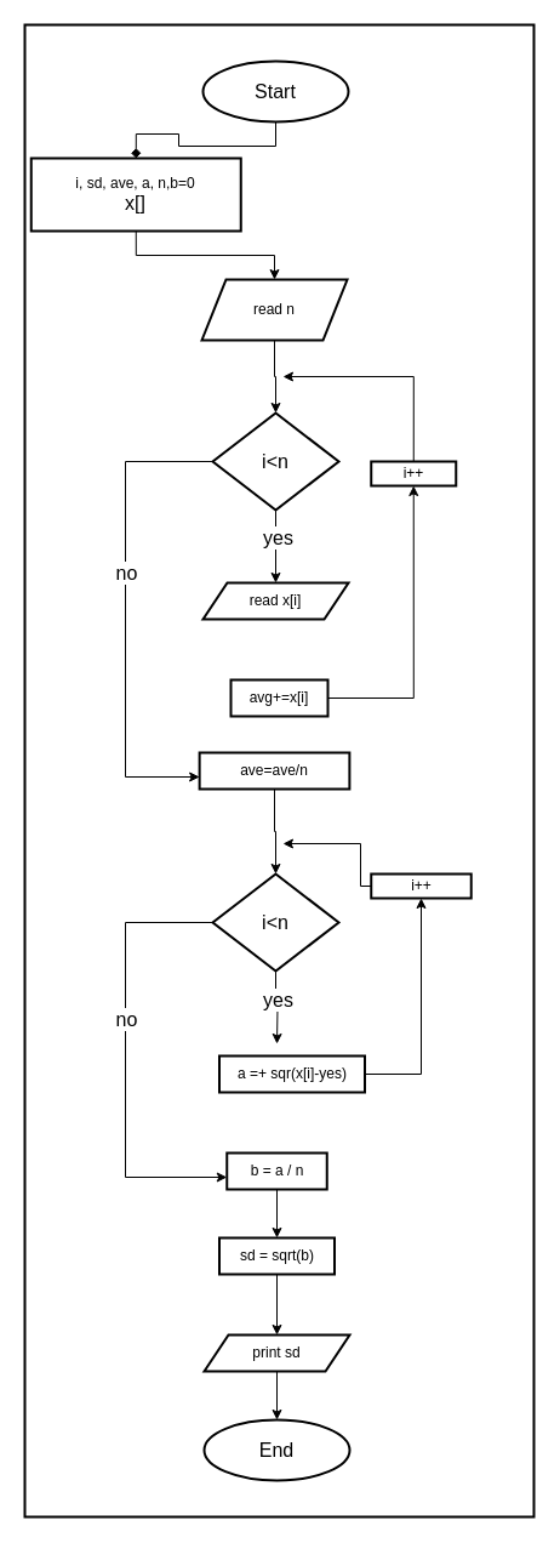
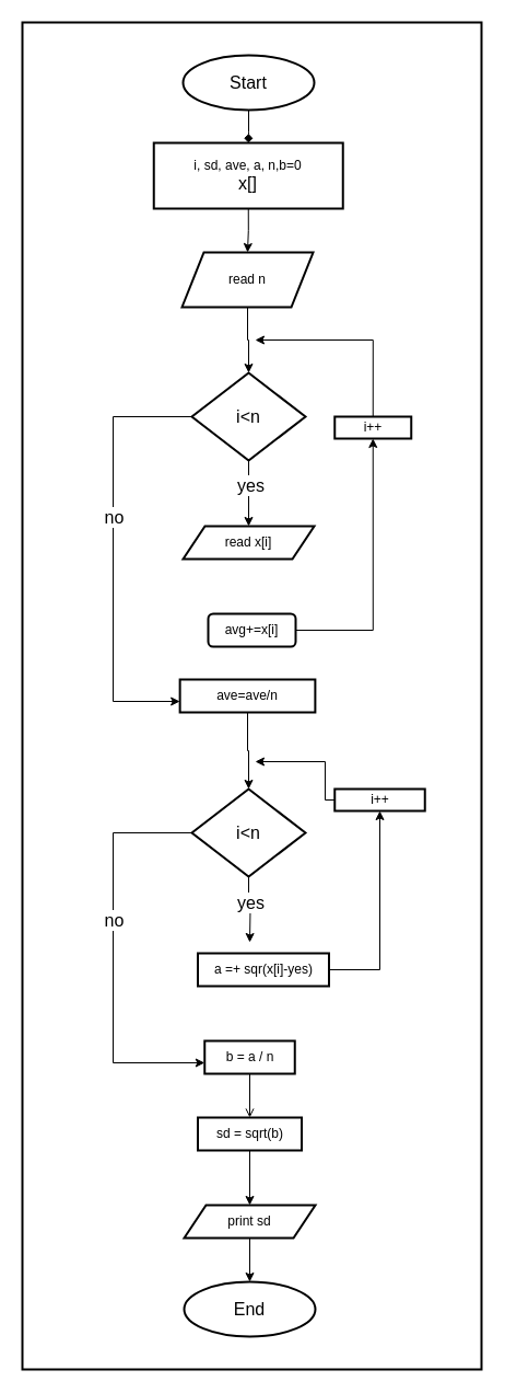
  <mxCell id="0" />
  <mxCell id="1" parent="0" />
  <mxCell id="2" value="" style="rounded=0;whiteSpace=wrap;html=1;strokeWidth=2;" vertex="1" parent="1"><mxGeometry x="20" width="420" height="1230" as="geometry" y="20" /></mxCell>
  <mxCell id="3" value="" style="edgeStyle=orthogonalEdgeStyle;rounded=0;orthogonalLoop=1;jettySize=auto;html=1;fontSize=16;entryX=0.5;entryY=0;entryDx=0;entryDy=0;endArrow=diamond;" edge="1" parent="1" source="4" target="37"><mxGeometry relative="1" as="geometry"><mxPoint x="227" y="130" as="targetPoint" /></mxGeometry></mxCell>
  <mxCell id="4" value="Start" style="ellipse;whiteSpace=wrap;html=1;strokeWidth=2;fontStyle=0;fontSize=16;" vertex="1" parent="1"><mxGeometry x="167" y="50" width="120" height="50" as="geometry" /></mxCell>
  <mxCell id="5" value="" style="edgeStyle=orthogonalEdgeStyle;rounded=0;orthogonalLoop=1;jettySize=auto;html=1;fontSize=16;entryX=0.5;entryY=0;entryDx=0;entryDy=0;exitX=0.5;exitY=1;exitDx=0;exitDy=0;" edge="1" parent="1" source="37" target="36"><mxGeometry relative="1" as="geometry"><mxPoint x="227" y="190" as="sourcePoint" /><mxPoint x="227" y="220" as="targetPoint" /></mxGeometry></mxCell>
  <mxCell id="6" value="" style="edgeStyle=orthogonalEdgeStyle;rounded=0;orthogonalLoop=1;jettySize=auto;html=1;fontSize=16;exitX=0.5;exitY=1;exitDx=0;exitDy=0;" edge="1" parent="1" source="36" target="11"><mxGeometry relative="1" as="geometry"><mxPoint x="227" y="280" as="sourcePoint" /></mxGeometry></mxCell>
  <mxCell id="7" value="" style="edgeStyle=orthogonalEdgeStyle;rounded=0;orthogonalLoop=1;jettySize=auto;html=1;fontSize=16;entryX=0.5;entryY=0;entryDx=0;entryDy=0;" edge="1" parent="1" source="11" target="33"><mxGeometry relative="1" as="geometry"><mxPoint x="227" y="470" as="targetPoint" /></mxGeometry></mxCell>
  <mxCell id="8" value="yes" style="edgeLabel;html=1;align=center;verticalAlign=middle;resizable=0;points=[];fontSize=16;" vertex="1" connectable="0" parent="7"><mxGeometry x="-0.262" y="1" relative="1" as="geometry"><mxPoint as="offset" /></mxGeometry></mxCell>
  <mxCell id="9" style="edgeStyle=orthogonalEdgeStyle;rounded=0;orthogonalLoop=1;jettySize=auto;html=1;fontSize=16;" edge="1" parent="1" source="11" target="30"><mxGeometry relative="1" as="geometry"><mxPoint x="177" y="640" as="targetPoint" /><Array as="points"><mxPoint x="103" y="380" /><mxPoint x="103" y="640" /></Array></mxGeometry></mxCell>
  <mxCell id="10" value="no" style="edgeLabel;html=1;align=center;verticalAlign=middle;resizable=0;points=[];fontSize=16;" vertex="1" connectable="0" parent="9"><mxGeometry x="-0.172" relative="1" as="geometry"><mxPoint as="offset" /></mxGeometry></mxCell>
  <mxCell id="11" value="i&amp;lt;n" style="rhombus;whiteSpace=wrap;html=1;strokeWidth=2;fontSize=16;" vertex="1" parent="1"><mxGeometry x="175" y="340" width="104" height="80" as="geometry" /></mxCell>
  <mxCell id="12" value="" style="edgeStyle=orthogonalEdgeStyle;rounded=0;orthogonalLoop=1;jettySize=auto;html=1;fontSize=16;exitX=0.5;exitY=1;exitDx=0;exitDy=0;" edge="1" parent="1" target="17" source="30"><mxGeometry relative="1" as="geometry"><mxPoint x="227" y="660" as="sourcePoint" /></mxGeometry></mxCell>
  <mxCell id="13" value="" style="edgeStyle=orthogonalEdgeStyle;rounded=0;orthogonalLoop=1;jettySize=auto;html=1;fontSize=16;entryX=0.5;entryY=0;entryDx=0;entryDy=0;" edge="1" parent="1" source="17"><mxGeometry relative="1" as="geometry"><mxPoint x="228" y="860" as="targetPoint" /></mxGeometry></mxCell>
  <mxCell id="14" value="yes" style="edgeLabel;html=1;align=center;verticalAlign=middle;resizable=0;points=[];fontSize=16;" vertex="1" connectable="0" parent="13"><mxGeometry x="-0.262" y="1" relative="1" as="geometry"><mxPoint as="offset" /></mxGeometry></mxCell>
  <mxCell id="15" style="edgeStyle=orthogonalEdgeStyle;rounded=0;orthogonalLoop=1;jettySize=auto;html=1;fontSize=16;" edge="1" parent="1" source="17" target="26"><mxGeometry relative="1" as="geometry"><mxPoint x="178" y="970" as="targetPoint" /><Array as="points"><mxPoint x="103" y="760" /><mxPoint x="103" y="970" /></Array></mxGeometry></mxCell>
  <mxCell id="16" value="no" style="edgeLabel;html=1;align=center;verticalAlign=middle;resizable=0;points=[];fontSize=16;" vertex="1" connectable="0" parent="15"><mxGeometry x="-0.172" relative="1" as="geometry"><mxPoint as="offset" /></mxGeometry></mxCell>
  <mxCell id="17" value="i&amp;lt;n" style="rhombus;whiteSpace=wrap;html=1;strokeWidth=2;fontSize=16;" vertex="1" parent="1"><mxGeometry x="175" y="720" width="104" height="80" as="geometry" /></mxCell>
  <mxCell id="18" style="edgeStyle=orthogonalEdgeStyle;rounded=0;orthogonalLoop=1;jettySize=auto;html=1;exitX=0;exitY=0.5;exitDx=0;exitDy=0;" edge="1" parent="1" source="29"><mxGeometry relative="1" as="geometry"><mxPoint x="233" y="695" as="targetPoint" /><mxPoint x="297" y="735" as="sourcePoint" /><Array as="points"><mxPoint x="297" y="730" /><mxPoint x="297" y="695" /></Array></mxGeometry></mxCell>
- <mxCell id="19" style="edgeStyle=orthogonalEdgeStyle;rounded=0;orthogonalLoop=1;jettySize=auto;html=1;exitX=0.5;exitY=1;exitDx=0;exitDy=0;entryX=0.5;entryY=0;entryDx=0;entryDy=0;" edge="1" parent="1" source="26" target="25"><mxGeometry relative="1" as="geometry"><mxPoint x="228" y="990" as="sourcePoint" /></mxGeometry></mxCell>
+ <mxCell id="19" style="edgeStyle=orthogonalEdgeStyle;rounded=0;orthogonalLoop=1;jettySize=auto;html=1;exitX=0.5;exitY=1;exitDx=0;exitDy=0;entryX=0.5;entryY=0;entryDx=0;entryDy=0;endArrow=open;" edge="1" parent="1" source="26" target="25"><mxGeometry relative="1" as="geometry"><mxPoint x="228" y="990" as="sourcePoint" /></mxGeometry></mxCell>
  <mxCell id="20" style="edgeStyle=orthogonalEdgeStyle;rounded=0;orthogonalLoop=1;jettySize=auto;html=1;exitX=0.5;exitY=1;exitDx=0;exitDy=0;entryX=0.5;entryY=0;entryDx=0;entryDy=0;" edge="1" parent="1" source="25" target="24"><mxGeometry relative="1" as="geometry"><mxPoint x="228" y="1070" as="sourcePoint" /></mxGeometry></mxCell>
  <mxCell id="21" style="edgeStyle=orthogonalEdgeStyle;rounded=0;orthogonalLoop=1;jettySize=auto;html=1;exitX=0.5;exitY=1;exitDx=0;exitDy=0;" edge="1" parent="1"><mxGeometry relative="1" as="geometry"><mxPoint x="228" y="1130" as="sourcePoint" /><mxPoint x="228" y="1130" as="targetPoint" /></mxGeometry></mxCell>
  <mxCell id="22" value="End" style="ellipse;whiteSpace=wrap;html=1;strokeWidth=2;fontStyle=0;fontSize=16;" vertex="1" parent="1"><mxGeometry x="168" y="1170" width="120" height="50" as="geometry" /></mxCell>
  <mxCell id="23" style="edgeStyle=orthogonalEdgeStyle;rounded=0;orthogonalLoop=1;jettySize=auto;html=1;exitX=0.5;exitY=1;exitDx=0;exitDy=0;entryX=0.5;entryY=0;entryDx=0;entryDy=0;" edge="1" parent="1" source="24" target="22"><mxGeometry relative="1" as="geometry" /></mxCell>
  <mxCell id="24" value="print sd" style="shape=parallelogram;perimeter=parallelogramPerimeter;whiteSpace=wrap;html=1;fixedSize=1;strokeWidth=2;" vertex="1" parent="1"><mxGeometry x="168" y="1100" width="120" height="30" as="geometry" /></mxCell>
  <mxCell id="25" value="sd = sqrt(b)" style="rounded=0;whiteSpace=wrap;html=1;strokeWidth=2;" vertex="1" parent="1"><mxGeometry x="180.5" y="1020" width="95" height="30" as="geometry" /></mxCell>
  <mxCell id="26" value="b = a / n" style="rounded=0;whiteSpace=wrap;html=1;strokeWidth=2;" vertex="1" parent="1"><mxGeometry x="186.75" y="950" width="82.5" height="30" as="geometry" /></mxCell>
  <mxCell id="27" style="edgeStyle=orthogonalEdgeStyle;rounded=0;orthogonalLoop=1;jettySize=auto;html=1;entryX=0.5;entryY=1;entryDx=0;entryDy=0;" edge="1" parent="1" source="28" target="29"><mxGeometry relative="1" as="geometry"><mxPoint x="347" y="750" as="targetPoint" /><Array as="points"><mxPoint x="347" y="885" /></Array></mxGeometry></mxCell>
  <mxCell id="28" value="a =+ sqr(x[i]-yes)" style="rounded=0;whiteSpace=wrap;html=1;strokeWidth=2;" vertex="1" parent="1"><mxGeometry x="180.5" y="870" width="120" height="30" as="geometry" /></mxCell>
  <mxCell id="29" value="i++" style="rounded=0;whiteSpace=wrap;html=1;strokeWidth=2;" vertex="1" parent="1"><mxGeometry x="305.75" y="720" width="82.5" height="20" as="geometry" /></mxCell>
  <mxCell id="30" value="ave=ave/n" style="rounded=0;whiteSpace=wrap;html=1;strokeWidth=2;" vertex="1" parent="1"><mxGeometry x="164.13" y="620" width="123.75" height="30" as="geometry" /></mxCell>
  <mxCell id="31" style="edgeStyle=orthogonalEdgeStyle;rounded=0;orthogonalLoop=1;jettySize=auto;html=1;exitX=1;exitY=0.5;exitDx=0;exitDy=0;entryX=0.5;entryY=1;entryDx=0;entryDy=0;" edge="1" parent="1" source="32" target="35"><mxGeometry relative="1" as="geometry"><mxPoint x="343.04" y="400" as="targetPoint" /></mxGeometry></mxCell>
- <mxCell id="32" value="avg+=x[i]" style="rounded=0;whiteSpace=wrap;html=1;strokeWidth=2;" vertex="1" parent="1"><mxGeometry x="190" y="560" width="80" height="30" as="geometry" /></mxCell>
+ <mxCell id="32" value="avg+=x[i]" style="whiteSpace=wrap;html=1;strokeWidth=2;rounded=1;" vertex="1" parent="1"><mxGeometry x="190" y="560" width="80" height="30" as="geometry" /></mxCell>
  <mxCell id="33" value="read x[i]" style="shape=parallelogram;perimeter=parallelogramPerimeter;whiteSpace=wrap;html=1;fixedSize=1;strokeWidth=2;" vertex="1" parent="1"><mxGeometry x="167" y="480" width="120" height="30" as="geometry" /></mxCell>
  <mxCell id="34" style="edgeStyle=orthogonalEdgeStyle;rounded=0;orthogonalLoop=1;jettySize=auto;html=1;exitX=0.5;exitY=0;exitDx=0;exitDy=0;" edge="1" parent="1" source="35"><mxGeometry relative="1" as="geometry"><mxPoint x="233" y="310" as="targetPoint" /><Array as="points"><mxPoint x="341" y="310" /></Array></mxGeometry></mxCell>
  <mxCell id="35" value="i++" style="rounded=0;whiteSpace=wrap;html=1;strokeWidth=2;" vertex="1" parent="1"><mxGeometry x="305.75" y="380" width="70" height="20" as="geometry" /></mxCell>
  <mxCell id="36" value="read n" style="shape=parallelogram;perimeter=parallelogramPerimeter;whiteSpace=wrap;html=1;fixedSize=1;strokeWidth=2;" vertex="1" parent="1"><mxGeometry x="166" y="230" width="120" height="50" as="geometry" /></mxCell>
- <mxCell id="37" value="i, sd, ave, a, n,b=0&lt;br style=&quot;border-color: var(--border-color); font-size: 16px;&quot;&gt;&lt;span style=&quot;font-size: 16px;&quot;&gt;x[]&lt;/span&gt;" style="rounded=0;whiteSpace=wrap;html=1;strokeWidth=2;" vertex="1" parent="1"><mxGeometry x="25.25" y="130" width="173" height="60" as="geometry" /></mxCell>
+ <mxCell id="37" value="i, sd, ave, a, n,b=0&lt;br style=&quot;border-color: var(--border-color); font-size: 16px;&quot;&gt;&lt;span style=&quot;font-size: 16px;&quot;&gt;x[]&lt;/span&gt;" style="rounded=0;whiteSpace=wrap;html=1;strokeWidth=2;" vertex="1" parent="1"><mxGeometry x="140.25" y="130" width="173" height="60" as="geometry" /></mxCell>
